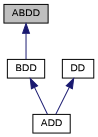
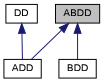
  digraph {
    node [color=black fillcolor=white fontname=Helvetica fontsize=10 shape=record style=filled]
    edge [color=midnightblue dir=back fontname=Helvetica fontsize=10 labelfontname=Helvetica labelfontsize=10 style=solid]
    n1 [fillcolor=grey75 fontcolor=black height=0.2 label=ABDD width=0.4]
    n2 [height=0.2 label=ADD width=0.4]
    n3 [height=0.2 label=BDD width=0.4]
    n4 [height=0.2 label=DD width=0.4]
-   n3 -> n2
+   n1 -> n2
    n1 -> n3
    n4 -> n2
  }
